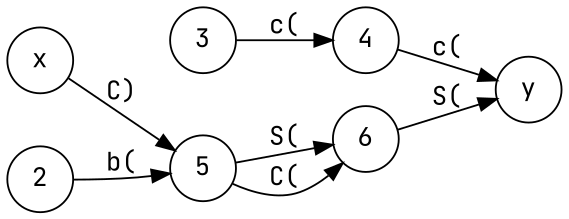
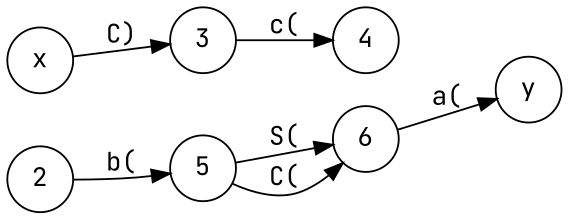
  digraph {
    fontname="JetBrains Mono"
    rankdir=LR
    node [fontname="JetBrains Mono" shape=circle]
    edge [fontname="JetBrains Mono"]
    n1 [label=y]
    n2 [label=x]
    3
    2
    5
    4
    6
-   n2 -> 5 [label="C)"]
+   n2 -> 3 [label="C)"]
    3 -> 4 [label="c("]
    2 -> 5 [label="b("]
    5 -> 6 [label="S("]
    5 -> 6 [label="C("]
-   4 -> n1 [label="c("]
-   6 -> n1 [label="S("]
+   6 -> n1 [label="a("]
  }
